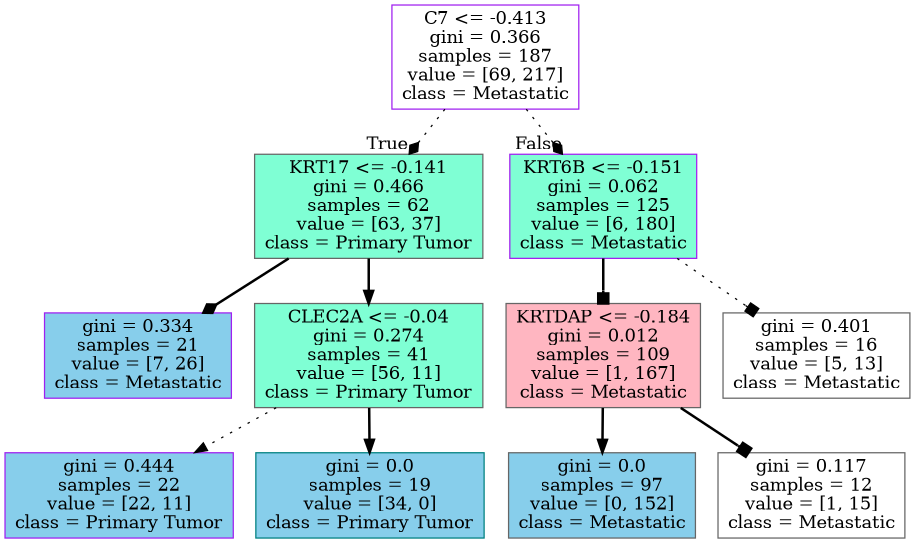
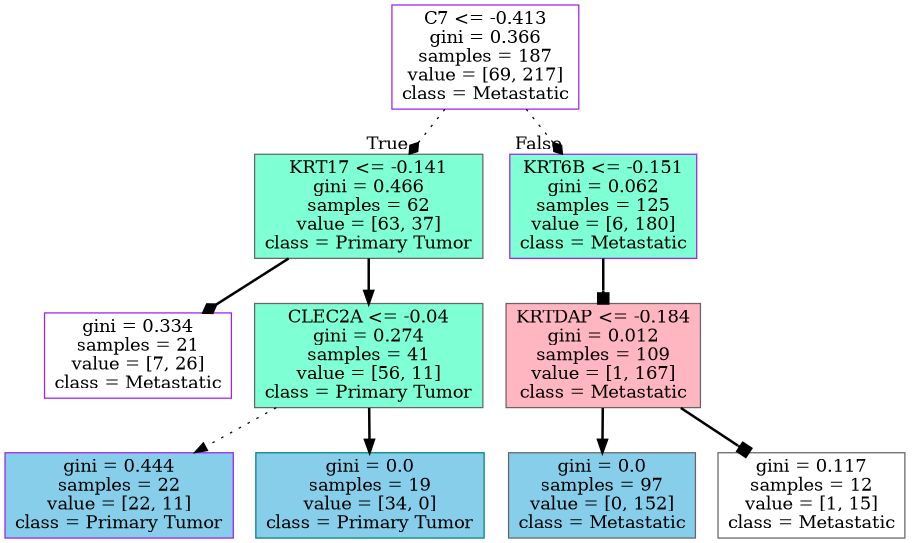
  digraph {
    node [color=gray40 fillcolor=white shape=box style=filled]
    edge [arrowhead=normal style=bold]
    n1 [color=purple label="C7 <= -0.413\ngini = 0.366\nsamples = 187\nvalue = [69, 217]\nclass = Metastatic"]
    n2 [fillcolor=aquamarine label="KRT17 <= -0.141\ngini = 0.466\nsamples = 62\nvalue = [63, 37]\nclass = Primary Tumor"]
    n3 [color=purple fillcolor=aquamarine label="KRT6B <= -0.151\ngini = 0.062\nsamples = 125\nvalue = [6, 180]\nclass = Metastatic"]
-   n4 [color=purple fillcolor=skyblue label="gini = 0.334\nsamples = 21\nvalue = [7, 26]\nclass = Metastatic"]
+   n4 [color=purple label="gini = 0.334\nsamples = 21\nvalue = [7, 26]\nclass = Metastatic"]
    n5 [fillcolor=aquamarine label="CLEC2A <= -0.04\ngini = 0.274\nsamples = 41\nvalue = [56, 11]\nclass = Primary Tumor"]
    n6 [fillcolor=lightpink label="KRTDAP <= -0.184\ngini = 0.012\nsamples = 109\nvalue = [1, 167]\nclass = Metastatic"]
-   n7 [label="gini = 0.401\nsamples = 16\nvalue = [5, 13]\nclass = Metastatic"]
    n8 [color=purple fillcolor=skyblue label="gini = 0.444\nsamples = 22\nvalue = [22, 11]\nclass = Primary Tumor"]
    n9 [color=teal fillcolor=skyblue label="gini = 0.0\nsamples = 19\nvalue = [34, 0]\nclass = Primary Tumor"]
    n10 [fillcolor=skyblue label="gini = 0.0\nsamples = 97\nvalue = [0, 152]\nclass = Metastatic"]
    n11 [label="gini = 0.117\nsamples = 12\nvalue = [1, 15]\nclass = Metastatic"]
    n1 -> n2 [arrowhead=diamond headlabel=True labelangle=45 labeldistance=2.5 style=dotted]
    n1 -> n3 [arrowhead=diamond headlabel=False labelangle=-45 labeldistance=2.5 style=dotted]
    n2 -> n4 [arrowhead=diamond]
    n2 -> n5
    n3 -> n6 [arrowhead=box]
-   n3 -> n7 [arrowhead=box style=dotted]
    n5 -> n8 [style=dotted]
    n5 -> n9
    n6 -> n10
    n6 -> n11 [arrowhead=box]
  }
